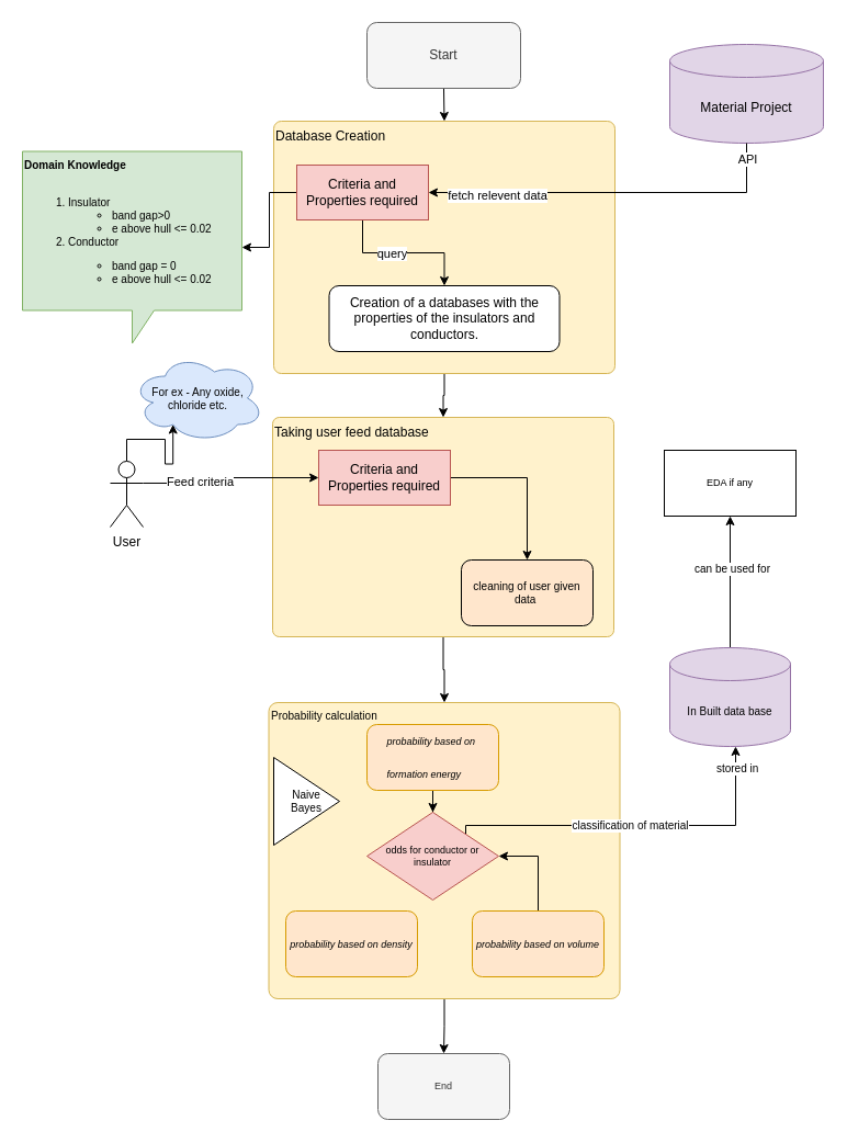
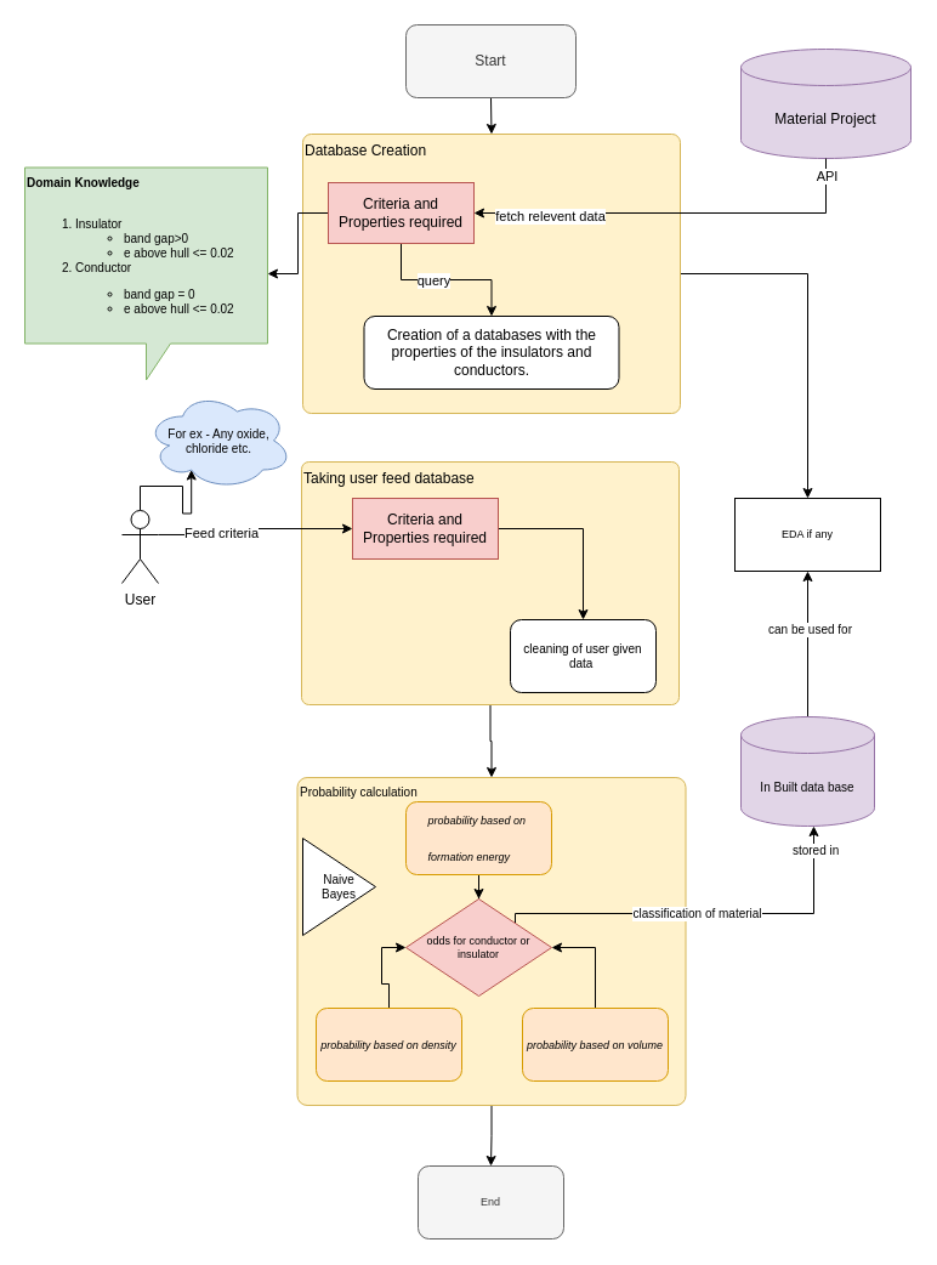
  <mxCell id="0" />
  <mxCell id="1" parent="0" />
  <mxCell id="2" value="Material Project" style="shape=cylinder3;whiteSpace=wrap;html=1;boundedLbl=1;backgroundOutline=1;size=15;fillColor=#e1d5e7;strokeColor=#9673a6;" vertex="1" parent="1"><mxGeometry x="610" y="40" width="140" height="90" as="geometry" /></mxCell>
  <mxCell id="3" style="edgeStyle=orthogonalEdgeStyle;rounded=0;orthogonalLoop=1;jettySize=auto;html=1;exitX=0.5;exitY=1;exitDx=0;exitDy=0;entryX=0.5;entryY=0;entryDx=0;entryDy=0;" edge="1" parent="1" source="4" target="6"><mxGeometry relative="1" as="geometry" /></mxCell>
  <mxCell id="4" value="Start" style="rounded=1;whiteSpace=wrap;html=1;fillColor=#f5f5f5;fontColor=#333333;strokeColor=#666666;" vertex="1" parent="1"><mxGeometry x="334" y="20" width="140" height="60" as="geometry" /></mxCell>
- <mxCell id="5" style="edgeStyle=orthogonalEdgeStyle;rounded=0;orthogonalLoop=1;jettySize=auto;html=1;entryX=0.5;entryY=0;entryDx=0;entryDy=0;fontSize=10;" edge="1" parent="1" source="6" target="18"><mxGeometry relative="1" as="geometry" /></mxCell>
+ <mxCell id="5" style="edgeStyle=orthogonalEdgeStyle;rounded=0;orthogonalLoop=1;jettySize=auto;html=1;fontSize=10;" edge="1" parent="1" source="6" target="42"><mxGeometry relative="1" as="geometry" /></mxCell>
  <mxCell id="6" value="&lt;div&gt;Database Creation&lt;/div&gt;" style="rounded=1;whiteSpace=wrap;html=1;arcSize=3;horizontal=1;verticalAlign=top;align=left;labelBackgroundColor=none;fillColor=#fff2cc;strokeColor=#d6b656;" vertex="1" parent="1"><mxGeometry x="249" y="110" width="311" height="230" as="geometry" /></mxCell>
  <mxCell id="7" value="&lt;span data-darkreader-inline-color=&quot;&quot; data-darkreader-inline-bgcolor=&quot;&quot; style=&quot;text-align: left; background-color: initial; color: rgb(0, 0, 0); --darkreader-inline-bgcolor: initial; --darkreader-inline-color:#e8e6e3;&quot;&gt;Creation of a databases with the properties of the insulators and conductors.&lt;/span&gt;" style="rounded=1;whiteSpace=wrap;html=1;" vertex="1" parent="1"><mxGeometry x="299.5" y="260" width="210" height="60" as="geometry" /></mxCell>
  <mxCell id="8" style="edgeStyle=orthogonalEdgeStyle;rounded=0;orthogonalLoop=1;jettySize=auto;html=1;exitX=0.5;exitY=1;exitDx=0;exitDy=0;entryX=0.5;entryY=0;entryDx=0;entryDy=0;" edge="1" parent="1" source="11" target="7"><mxGeometry relative="1" as="geometry" /></mxCell>
  <mxCell id="9" value="query" style="edgeLabel;html=1;align=center;verticalAlign=middle;resizable=0;points=[];" vertex="1" connectable="0" parent="8"><mxGeometry x="-0.161" relative="1" as="geometry"><mxPoint as="offset" /></mxGeometry></mxCell>
  <mxCell id="10" style="edgeStyle=orthogonalEdgeStyle;rounded=0;orthogonalLoop=1;jettySize=auto;html=1;exitX=0;exitY=0.5;exitDx=0;exitDy=0;fontSize=10;" edge="1" parent="1" source="11" target="23"><mxGeometry relative="1" as="geometry" /></mxCell>
  <mxCell id="11" value="Criteria and Properties required" style="rounded=0;whiteSpace=wrap;html=1;fillColor=#f8cecc;strokeColor=#b85450;" vertex="1" parent="1"><mxGeometry x="270" y="150" width="120" height="50" as="geometry" /></mxCell>
  <mxCell id="12" style="edgeStyle=orthogonalEdgeStyle;rounded=0;orthogonalLoop=1;jettySize=auto;html=1;exitX=0.5;exitY=1;exitDx=0;exitDy=0;exitPerimeter=0;entryX=1;entryY=0.5;entryDx=0;entryDy=0;" edge="1" parent="1" source="2" target="11"><mxGeometry relative="1" as="geometry" /></mxCell>
  <mxCell id="13" value="fetch relevent&amp;nbsp;data" style="edgeLabel;html=1;align=center;verticalAlign=middle;resizable=0;points=[];" vertex="1" connectable="0" parent="12"><mxGeometry x="0.632" y="2" relative="1" as="geometry"><mxPoint as="offset" /></mxGeometry></mxCell>
  <mxCell id="14" value="API" style="edgeLabel;html=1;align=center;verticalAlign=middle;resizable=0;points=[];" vertex="1" connectable="0" parent="12"><mxGeometry x="-0.916" relative="1" as="geometry"><mxPoint as="offset" /></mxGeometry></mxCell>
  <mxCell id="15" style="edgeStyle=orthogonalEdgeStyle;rounded=0;orthogonalLoop=1;jettySize=auto;html=1;exitX=0.5;exitY=0;exitDx=0;exitDy=0;exitPerimeter=0;entryX=0.31;entryY=0.8;entryDx=0;entryDy=0;entryPerimeter=0;fontSize=10;" edge="1" parent="1" source="16" target="24"><mxGeometry relative="1" as="geometry" /></mxCell>
  <mxCell id="16" value="User" style="shape=umlActor;verticalLabelPosition=bottom;verticalAlign=top;html=1;outlineConnect=0;" vertex="1" parent="1"><mxGeometry x="100" y="420" width="30" height="60" as="geometry" /></mxCell>
  <mxCell id="17" value="" style="edgeStyle=orthogonalEdgeStyle;rounded=0;orthogonalLoop=1;jettySize=auto;html=1;fontSize=10;" edge="1" parent="1" source="18" target="27"><mxGeometry relative="1" as="geometry" /></mxCell>
  <mxCell id="18" value="Taking user feed database&amp;nbsp;" style="rounded=1;whiteSpace=wrap;html=1;arcSize=3;horizontal=1;verticalAlign=top;align=left;fillColor=#fff2cc;strokeColor=#d6b656;" vertex="1" parent="1"><mxGeometry x="248" y="380" width="311" height="200" as="geometry" /></mxCell>
  <mxCell id="19" style="edgeStyle=orthogonalEdgeStyle;rounded=0;orthogonalLoop=1;jettySize=auto;html=1;fontSize=10;" edge="1" parent="1" source="20" target="25"><mxGeometry relative="1" as="geometry" /></mxCell>
  <mxCell id="20" value="Criteria and Properties required" style="rounded=0;whiteSpace=wrap;html=1;fillColor=#f8cecc;strokeColor=#b85450;" vertex="1" parent="1"><mxGeometry x="290" y="410" width="120" height="50" as="geometry" /></mxCell>
  <mxCell id="21" style="edgeStyle=orthogonalEdgeStyle;rounded=0;orthogonalLoop=1;jettySize=auto;html=1;exitX=1;exitY=0.333;exitDx=0;exitDy=0;exitPerimeter=0;entryX=0;entryY=0.5;entryDx=0;entryDy=0;" edge="1" parent="1" source="16" target="20"><mxGeometry relative="1" as="geometry" /></mxCell>
  <mxCell id="22" value="Feed criteria" style="edgeLabel;html=1;align=center;verticalAlign=middle;resizable=0;points=[];" vertex="1" connectable="0" parent="21"><mxGeometry x="-0.382" y="1" relative="1" as="geometry"><mxPoint as="offset" /></mxGeometry></mxCell>
  <mxCell id="23" value="&lt;font size=&quot;1&quot;&gt;&lt;b&gt;Domain Knowledge&lt;/b&gt;&lt;br&gt;&lt;br&gt;&lt;ol&gt;&lt;li&gt;Insulator&lt;/li&gt;&lt;ul&gt;&lt;li&gt;band gap&amp;gt;0&lt;/li&gt;&lt;li&gt;e above hull &amp;lt;= 0.02&lt;/li&gt;&lt;/ul&gt;&lt;li&gt;Conductor&lt;/li&gt;&lt;/ol&gt;&lt;ul&gt;&lt;ul&gt;&lt;li&gt;&lt;font size=&quot;1&quot;&gt;band gap = 0&lt;/font&gt;&lt;/li&gt;&lt;li&gt;&lt;font size=&quot;1&quot;&gt;e above hull &amp;lt;= 0.02&lt;/font&gt;&lt;/li&gt;&lt;/ul&gt;&lt;/ul&gt;&lt;/font&gt;" style="shape=callout;whiteSpace=wrap;html=1;perimeter=calloutPerimeter;fontSize=9;verticalAlign=top;align=left;fillColor=#d5e8d4;strokeColor=#82b366;" vertex="1" parent="1"><mxGeometry x="20" y="137.5" width="200" height="175" as="geometry" /></mxCell>
  <mxCell id="24" value="For ex - Any oxide, chloride etc." style="ellipse;shape=cloud;whiteSpace=wrap;html=1;fontSize=10;fillColor=#dae8fc;strokeColor=#6c8ebf;" vertex="1" parent="1"><mxGeometry x="120" y="322.5" width="120" height="80" as="geometry" /></mxCell>
- <mxCell id="25" value="cleaning of user given data&amp;nbsp;" style="rounded=1;whiteSpace=wrap;html=1;fontSize=10;fillColor=#ffe6cc;" vertex="1" parent="1"><mxGeometry x="420" y="510" width="120" height="60" as="geometry" /></mxCell>
+ <mxCell id="25" value="cleaning of user given data&amp;nbsp;" style="rounded=1;whiteSpace=wrap;html=1;fontSize=10;" vertex="1" parent="1"><mxGeometry x="420" y="510" width="120" height="60" as="geometry" /></mxCell>
  <mxCell id="26" style="edgeStyle=orthogonalEdgeStyle;rounded=0;orthogonalLoop=1;jettySize=auto;html=1;exitX=0.5;exitY=1;exitDx=0;exitDy=0;fontFamily=Helvetica;fontSize=9;" edge="1" parent="1" source="27" target="38"><mxGeometry relative="1" as="geometry" /></mxCell>
  <mxCell id="27" value="Probability calculation&lt;br&gt;" style="rounded=1;whiteSpace=wrap;html=1;fontSize=10;arcSize=3;verticalAlign=top;align=left;fillColor=#fff2cc;strokeColor=#d6b656;" vertex="1" parent="1"><mxGeometry x="244.5" y="640" width="320" height="270" as="geometry" /></mxCell>
  <mxCell id="28" value="" style="edgeStyle=orthogonalEdgeStyle;rounded=0;orthogonalLoop=1;jettySize=auto;html=1;fontFamily=Helvetica;fontSize=9;" edge="1" parent="1" source="29" target="37"><mxGeometry relative="1" as="geometry" /></mxCell>
  <mxCell id="29" value="&lt;pre data-darkreader-inline-color=&quot;&quot; style=&quot;box-sizing: unset; line-height: 16.25px; padding: 0 var(--jp-code-padding); font-size: 13px; text-align: start; --darkreader-inline-color:#c9c5be;&quot;&gt;&lt;span data-darkreader-inline-color=&quot;&quot; style=&quot;box-sizing: unset; font-style: italic; --darkreader-inline-color:var(--darkreader-text--darkreader-text--jp-mirror-editor-comment-color); font-size: 9px;&quot; class=&quot;c1&quot;&gt;&lt;font style=&quot;&quot; face=&quot;Helvetica&quot;&gt;&lt;br&gt;&lt;/font&gt;&lt;/span&gt;&lt;/pre&gt;&lt;pre data-darkreader-inline-color=&quot;&quot; style=&quot;box-sizing: unset; line-height: 16.25px; padding: 0 var(--jp-code-padding); font-size: 13px; text-align: start; --darkreader-inline-color:#c9c5be;&quot;&gt;&lt;span data-darkreader-inline-color=&quot;&quot; style=&quot;box-sizing: unset; font-style: italic; --darkreader-inline-color:var(--darkreader-text--darkreader-text--jp-mirror-editor-comment-color); font-size: 9px;&quot; class=&quot;c1&quot;&gt;&lt;font face=&quot;Helvetica&quot;&gt;probability based on &lt;/font&gt;&lt;/span&gt;&lt;/pre&gt;&lt;pre data-darkreader-inline-color=&quot;&quot; style=&quot;box-sizing: unset; line-height: 16.25px; padding: 0 var(--jp-code-padding); font-size: 13px; text-align: start; --darkreader-inline-color:#c9c5be;&quot;&gt;&lt;span data-darkreader-inline-color=&quot;&quot; style=&quot;box-sizing: unset; font-style: italic; --darkreader-inline-color:var(--darkreader-text--darkreader-text--jp-mirror-editor-comment-color); font-size: 9px;&quot; class=&quot;c1&quot;&gt;&lt;font face=&quot;Helvetica&quot;&gt;formation energy&lt;/font&gt;&lt;/span&gt;&lt;/pre&gt;&lt;pre data-darkreader-inline-color=&quot;&quot; style=&quot;box-sizing: unset; line-height: 16.25px; padding: 0 var(--jp-code-padding); color: rgb(211, 207, 202); font-size: 13px; text-align: start; --darkreader-inline-color:#c9c5be;&quot;&gt;&lt;span data-darkreader-inline-color=&quot;&quot; style=&quot;box-sizing: unset; color: var(--darkreader-text--jp-mirror-editor-comment-color); font-style: italic; --darkreader-inline-color:var(--darkreader-text--darkreader-text--jp-mirror-editor-comment-color); font-size: 9px;&quot; class=&quot;c1&quot;&gt;&lt;font face=&quot;Helvetica&quot;&gt;&lt;br&gt;&lt;/font&gt;&lt;/span&gt;&lt;/pre&gt;" style="rounded=1;whiteSpace=wrap;html=1;fontSize=10;fillColor=#ffe6cc;strokeColor=#d79b00;" vertex="1" parent="1"><mxGeometry x="334" y="660" width="120" height="60" as="geometry" /></mxCell>
+ <mxCell id="30" style="edgeStyle=orthogonalEdgeStyle;rounded=0;orthogonalLoop=1;jettySize=auto;html=1;entryX=0;entryY=0.5;entryDx=0;entryDy=0;fontFamily=Helvetica;fontSize=9;" edge="1" parent="1" source="31" target="37"><mxGeometry relative="1" as="geometry" /></mxCell>
  <mxCell id="31" value="&lt;pre data-darkreader-inline-color=&quot;&quot; style=&quot;box-sizing: unset; line-height: 16.25px; padding: 0 var(--jp-code-padding); font-size: 13px; text-align: start; --darkreader-inline-color:#c9c5be;&quot;&gt;&lt;span data-darkreader-inline-color=&quot;&quot; style=&quot;box-sizing: unset; font-style: italic; --darkreader-inline-color:var(--darkreader-text--darkreader-text--jp-mirror-editor-comment-color); font-size: 9px;&quot; class=&quot;c1&quot;&gt;&lt;font style=&quot;&quot; face=&quot;Helvetica&quot;&gt;probability based on density&lt;/font&gt;&lt;/span&gt;&lt;/pre&gt;" style="rounded=1;whiteSpace=wrap;html=1;fontSize=10;fillColor=#ffe6cc;strokeColor=#d79b00;" vertex="1" parent="1"><mxGeometry x="260" y="830" width="120" height="60" as="geometry" /></mxCell>
  <mxCell id="32" style="edgeStyle=orthogonalEdgeStyle;rounded=0;orthogonalLoop=1;jettySize=auto;html=1;exitX=0.5;exitY=0;exitDx=0;exitDy=0;entryX=1;entryY=0.5;entryDx=0;entryDy=0;fontFamily=Helvetica;fontSize=9;" edge="1" parent="1" source="33" target="37"><mxGeometry relative="1" as="geometry" /></mxCell>
  <mxCell id="33" value="&lt;pre data-darkreader-inline-color=&quot;&quot; style=&quot;box-sizing: unset; line-height: 16.25px; padding: 0 var(--jp-code-padding); font-size: 13px; text-align: start; --darkreader-inline-color:#c9c5be;&quot;&gt;&lt;span data-darkreader-inline-color=&quot;&quot; style=&quot;box-sizing: unset; font-style: italic; --darkreader-inline-color:var(--darkreader-text--darkreader-text--jp-mirror-editor-comment-color); font-size: 9px;&quot; class=&quot;c1&quot;&gt;&lt;font style=&quot;&quot; face=&quot;Helvetica&quot;&gt;probability based on volume&lt;/font&gt;&lt;/span&gt;&lt;/pre&gt;" style="rounded=1;whiteSpace=wrap;html=1;fontSize=10;fillColor=#ffe6cc;strokeColor=#d79b00;" vertex="1" parent="1"><mxGeometry x="430" y="830" width="120" height="60" as="geometry" /></mxCell>
  <mxCell id="34" style="edgeStyle=orthogonalEdgeStyle;rounded=0;orthogonalLoop=1;jettySize=auto;html=1;exitX=1;exitY=0;exitDx=0;exitDy=0;fontFamily=Helvetica;fontSize=9;" edge="1" parent="1" source="37"><mxGeometry relative="1" as="geometry"><mxPoint x="670" y="680" as="targetPoint" /><Array as="points"><mxPoint x="670" y="752" /></Array></mxGeometry></mxCell>
  <mxCell id="35" value="classification of material" style="edgeLabel;html=1;align=center;verticalAlign=middle;resizable=0;points=[];fontSize=10;fontFamily=Helvetica;" vertex="1" connectable="0" parent="34"><mxGeometry x="-0.034" y="1" relative="1" as="geometry"><mxPoint as="offset" /></mxGeometry></mxCell>
  <mxCell id="36" value="stored in&amp;nbsp;" style="edgeLabel;html=1;align=center;verticalAlign=middle;resizable=0;points=[];fontSize=10;fontFamily=Helvetica;" vertex="1" connectable="0" parent="34"><mxGeometry x="0.886" y="-2" relative="1" as="geometry"><mxPoint as="offset" /></mxGeometry></mxCell>
  <mxCell id="37" value="odds for conductor or insulator" style="rhombus;whiteSpace=wrap;html=1;fontFamily=Helvetica;fontSize=9;fillColor=#f8cecc;strokeColor=#b85450;" vertex="1" parent="1"><mxGeometry x="334" y="740" width="120" height="80" as="geometry" /></mxCell>
  <mxCell id="38" value="End" style="rounded=1;whiteSpace=wrap;html=1;fontFamily=Helvetica;fontSize=9;fillColor=#f5f5f5;fontColor=#333333;strokeColor=#666666;" vertex="1" parent="1"><mxGeometry x="344" y="960" width="120" height="60" as="geometry" /></mxCell>
  <mxCell id="39" value="" style="edgeStyle=orthogonalEdgeStyle;rounded=0;orthogonalLoop=1;jettySize=auto;html=1;fontFamily=Helvetica;fontSize=10;" edge="1" parent="1" source="41" target="42"><mxGeometry relative="1" as="geometry" /></mxCell>
  <mxCell id="40" value="can be used for" style="edgeLabel;html=1;align=center;verticalAlign=middle;resizable=0;points=[];fontSize=10;fontFamily=Helvetica;" vertex="1" connectable="0" parent="39"><mxGeometry x="0.211" y="-1" relative="1" as="geometry"><mxPoint as="offset" /></mxGeometry></mxCell>
  <mxCell id="41" value="&lt;font size=&quot;1&quot;&gt;In Built data base&lt;/font&gt;" style="shape=cylinder3;whiteSpace=wrap;html=1;boundedLbl=1;backgroundOutline=1;size=15;fontFamily=Helvetica;fontSize=9;fillColor=#e1d5e7;strokeColor=#9673a6;" vertex="1" parent="1"><mxGeometry x="610" y="590" width="110" height="90" as="geometry" /></mxCell>
  <mxCell id="42" value="EDA if any" style="whiteSpace=wrap;html=1;fontSize=9;" vertex="1" parent="1"><mxGeometry x="605" y="410" width="120" height="60" as="geometry" /></mxCell>
  <mxCell id="43" value="Naive&lt;br&gt;&lt;div style=&quot;text-align: left;&quot;&gt;&lt;span data-darkreader-inline-color=&quot;&quot; data-darkreader-inline-bgcolor=&quot;&quot; style=&quot;background-color: initial; color: rgb(0, 0, 0); --darkreader-inline-bgcolor: initial; --darkreader-inline-color:#e8e6e3;&quot;&gt;Bayes&lt;/span&gt;&lt;/div&gt;" style="triangle;whiteSpace=wrap;html=1;fontFamily=Helvetica;fontSize=10;" vertex="1" parent="1"><mxGeometry x="249" y="690" width="60" height="80" as="geometry" /></mxCell>
